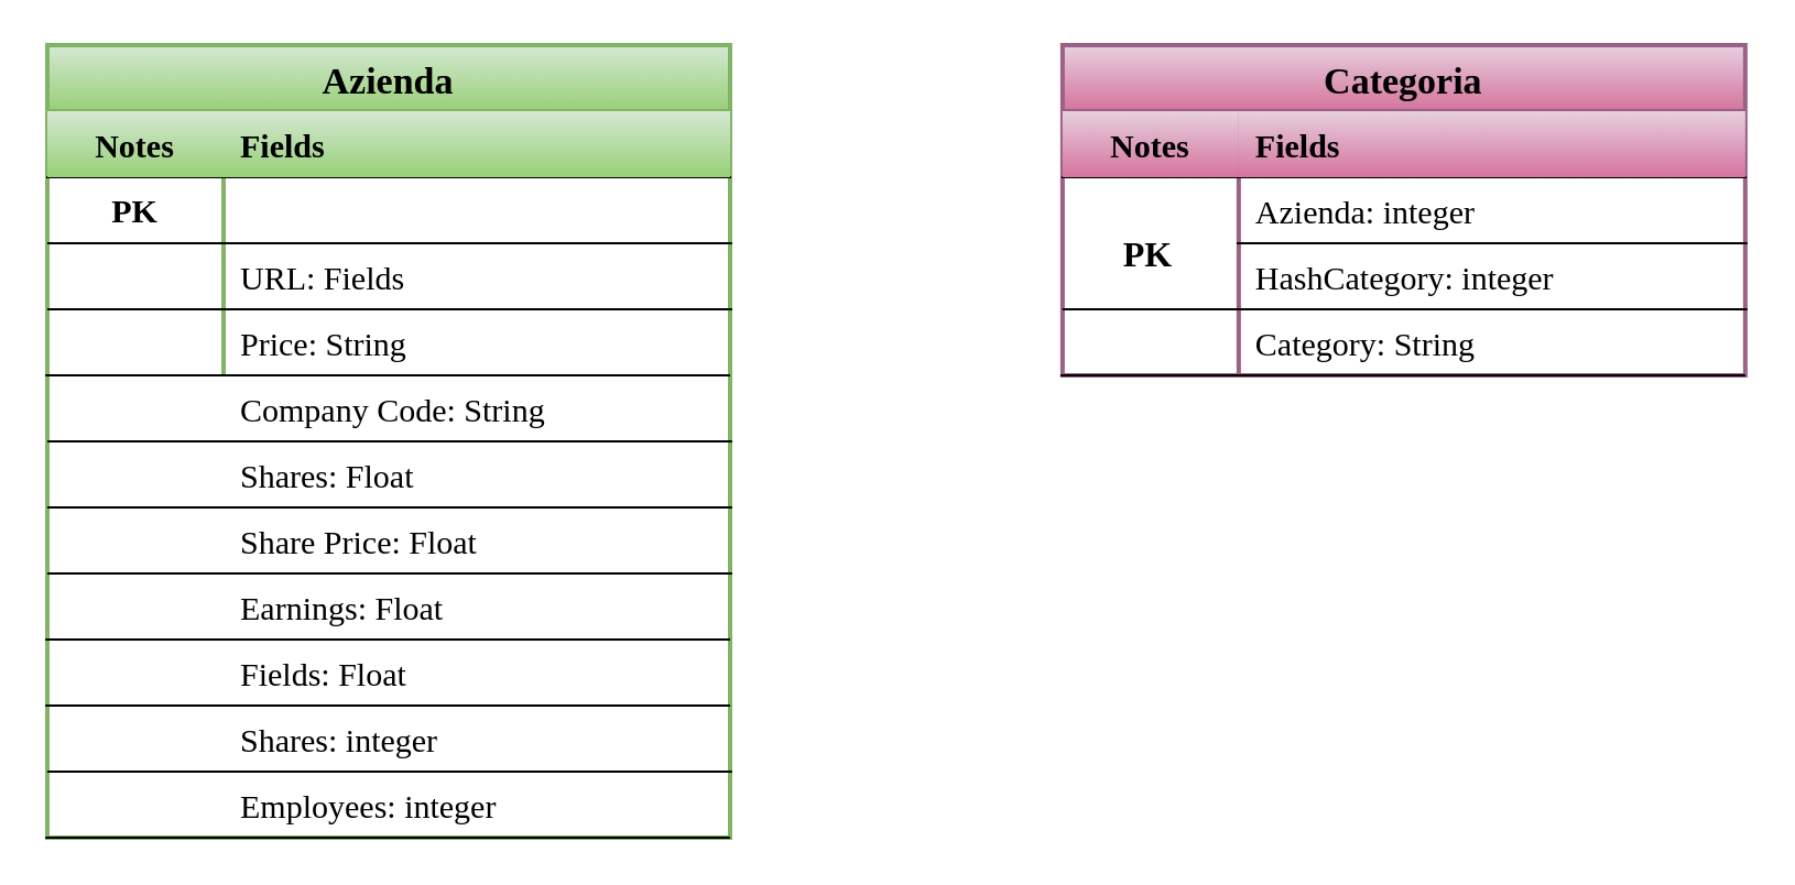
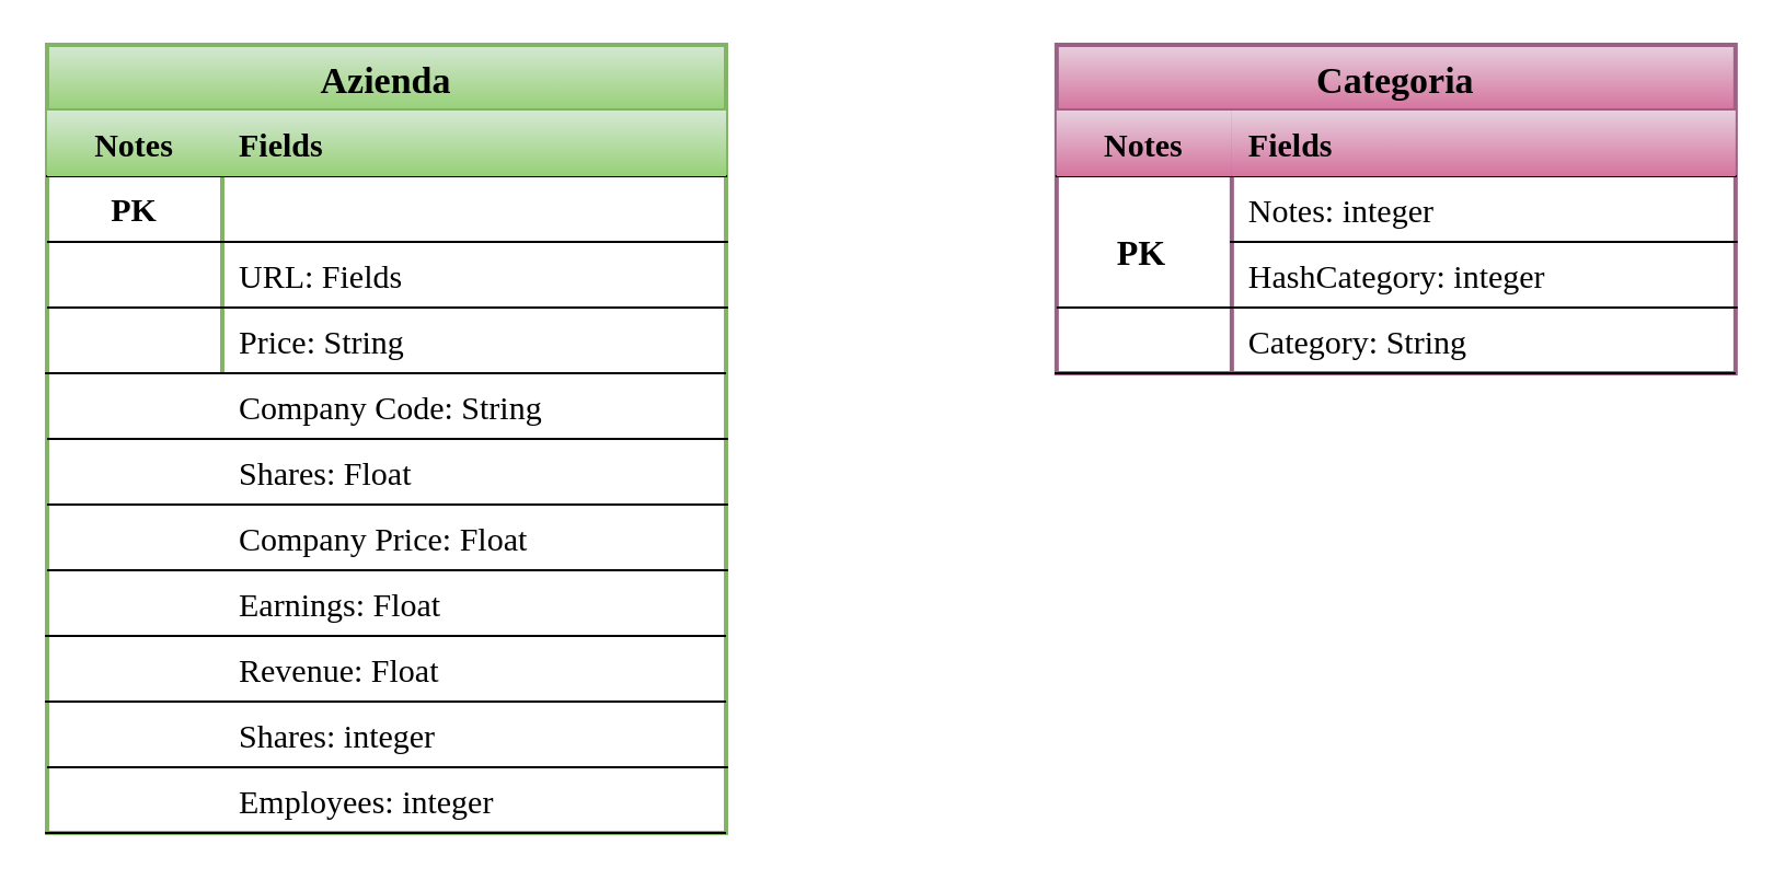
  <mxCell id="0" />
  <mxCell id="1" parent="0" />
  <mxCell id="2" value="Azienda" style="shape=table;startSize=30;container=1;collapsible=1;childLayout=tableLayout;fixedRows=1;rowLines=0;fontStyle=1;align=center;resizeLast=1;fontSize=17;strokeWidth=2;fillColor=#d5e8d4;gradientColor=#97d077;strokeColor=#82b366;fontFamily=Verdana;" parent="1" vertex="1"><mxGeometry x="21" y="20" width="310" height="360" as="geometry" /></mxCell>
  <mxCell id="3" value="" style="shape=partialRectangle;collapsible=0;dropTarget=0;pointerEvents=0;fillColor=none;top=0;left=0;bottom=1;right=0;points=[[0,0.5],[1,0.5]];portConstraint=eastwest;fontSize=15;fontFamily=Verdana;" parent="2" vertex="1"><mxGeometry y="30" width="310" height="30" as="geometry" /></mxCell>
  <mxCell id="4" value="Notes" style="shape=partialRectangle;connectable=0;fillColor=#d5e8d4;top=0;left=0;bottom=0;right=0;fontStyle=1;overflow=hidden;fontSize=15;strokeColor=#82b366;gradientColor=#97d077;fontFamily=Verdana;" parent="3" vertex="1"><mxGeometry width="80" height="30" as="geometry"><mxRectangle width="80" height="30" as="alternateBounds" /></mxGeometry></mxCell>
  <mxCell id="5" value="Fields" style="shape=partialRectangle;connectable=0;fillColor=#d5e8d4;top=0;left=0;bottom=0;right=0;align=left;spacingLeft=6;fontStyle=1;overflow=hidden;fontSize=15;strokeColor=#82b366;gradientColor=#97d077;fontFamily=Verdana;" parent="3" vertex="1"><mxGeometry x="80" width="230" height="30" as="geometry"><mxRectangle width="230" height="30" as="alternateBounds" /></mxGeometry></mxCell>
  <mxCell id="6" value="" style="shape=partialRectangle;collapsible=0;dropTarget=0;pointerEvents=0;fillColor=none;top=0;left=0;bottom=0;right=0;points=[[0,0.5],[1,0.5]];portConstraint=eastwest;fontSize=15;fontFamily=Verdana;" parent="2" vertex="1"><mxGeometry y="60" width="310" height="30" as="geometry" /></mxCell>
  <mxCell id="7" value="" style="shape=partialRectangle;connectable=0;fillColor=none;top=0;left=0;bottom=0;right=0;editable=1;overflow=hidden;fontSize=15;fontFamily=Verdana;" parent="6" vertex="1"><mxGeometry width="80" height="30" as="geometry"><mxRectangle width="80" height="30" as="alternateBounds" /></mxGeometry></mxCell>
  <mxCell id="8" value="" style="shape=partialRectangle;collapsible=0;dropTarget=0;pointerEvents=0;fillColor=none;top=0;left=0;bottom=0;right=0;points=[[0,0.5],[1,0.5]];portConstraint=eastwest;fontSize=15;fontFamily=Verdana;" parent="2" vertex="1"><mxGeometry y="90" width="310" height="30" as="geometry" /></mxCell>
  <mxCell id="9" value="" style="shape=partialRectangle;connectable=0;fillColor=none;top=0;left=0;bottom=0;right=0;editable=1;overflow=hidden;fontSize=15;fontFamily=Verdana;" parent="8" vertex="1"><mxGeometry width="80" height="30" as="geometry"><mxRectangle width="80" height="30" as="alternateBounds" /></mxGeometry></mxCell>
  <mxCell id="10" value="URL: Fields" style="shape=partialRectangle;connectable=0;fillColor=none;top=0;left=0;bottom=0;right=0;align=left;spacingLeft=6;overflow=hidden;fontSize=15;perimeterSpacing=0;strokeColor=#000000;fontFamily=Verdana;" parent="8" vertex="1"><mxGeometry x="80" width="230" height="30" as="geometry"><mxRectangle width="230" height="30" as="alternateBounds" /></mxGeometry></mxCell>
  <mxCell id="11" value="" style="shape=partialRectangle;collapsible=0;dropTarget=0;pointerEvents=0;fillColor=none;top=0;left=0;bottom=0;right=0;points=[[0,0.5],[1,0.5]];portConstraint=eastwest;fontSize=15;fontFamily=Verdana;" parent="2" vertex="1"><mxGeometry y="120" width="310" height="30" as="geometry" /></mxCell>
  <mxCell id="12" value="" style="shape=partialRectangle;connectable=0;fillColor=none;top=0;left=0;bottom=0;right=0;editable=1;overflow=hidden;fontSize=15;fontFamily=Verdana;" parent="11" vertex="1"><mxGeometry width="80" height="30" as="geometry"><mxRectangle width="80" height="30" as="alternateBounds" /></mxGeometry></mxCell>
  <mxCell id="13" value="Price: String" style="shape=partialRectangle;connectable=0;fillColor=none;top=0;left=0;bottom=0;right=0;align=left;spacingLeft=6;overflow=hidden;fontSize=15;fontFamily=Verdana;" parent="11" vertex="1"><mxGeometry x="80" width="230" height="30" as="geometry"><mxRectangle width="230" height="30" as="alternateBounds" /></mxGeometry></mxCell>
  <mxCell id="14" value="" style="shape=partialRectangle;collapsible=0;dropTarget=0;pointerEvents=0;fillColor=none;top=0;left=0;bottom=0;right=0;points=[[0,0.5],[1,0.5]];portConstraint=eastwest;fontSize=15;perimeterSpacing=0;strokeColor=#000000;fontStyle=1;fontFamily=Verdana;" parent="1" vertex="1"><mxGeometry x="21" y="170" width="310" height="30" as="geometry" /></mxCell>
  <mxCell id="15" value="Company Code: String" style="shape=partialRectangle;connectable=0;fillColor=none;top=0;left=0;bottom=0;right=0;align=left;spacingLeft=6;overflow=hidden;fontSize=15;fontFamily=Verdana;" parent="14" vertex="1"><mxGeometry x="80" width="230" height="30" as="geometry"><mxRectangle width="230" height="30" as="alternateBounds" /></mxGeometry></mxCell>
  <mxCell id="16" value="" style="shape=partialRectangle;collapsible=0;dropTarget=0;pointerEvents=0;fillColor=none;top=0;left=0;bottom=0;right=0;points=[[0,0.5],[1,0.5]];portConstraint=eastwest;fontSize=15;fontFamily=Verdana;" parent="1" vertex="1"><mxGeometry x="21" y="200" width="310" height="30" as="geometry" /></mxCell>
  <mxCell id="17" value="" style="shape=partialRectangle;connectable=0;fillColor=none;top=0;left=0;bottom=0;right=0;editable=1;overflow=hidden;fontSize=15;fontFamily=Verdana;" parent="16" vertex="1"><mxGeometry width="80" height="30" as="geometry"><mxRectangle width="80" height="30" as="alternateBounds" /></mxGeometry></mxCell>
  <mxCell id="18" value="" style="shape=partialRectangle;connectable=0;fillColor=none;top=0;left=0;bottom=0;right=0;align=left;spacingLeft=6;overflow=hidden;fontSize=15;fontFamily=Verdana;" parent="16" vertex="1"><mxGeometry x="80" width="230" height="30" as="geometry"><mxRectangle width="230" height="30" as="alternateBounds" /></mxGeometry></mxCell>
  <mxCell id="19" value="PK" style="text;html=1;strokeColor=none;fillColor=none;align=center;verticalAlign=middle;whiteSpace=wrap;rounded=0;fontSize=15;fontStyle=1;fontFamily=Verdana;" parent="1" vertex="1"><mxGeometry x="21" y="80" width="80" height="30" as="geometry" /></mxCell>
  <mxCell id="20" value="" style="shape=partialRectangle;collapsible=0;dropTarget=0;pointerEvents=0;fillColor=none;top=0;left=0;bottom=0;right=0;points=[[0,0.5],[1,0.5]];portConstraint=eastwest;fontSize=15;perimeterSpacing=0;strokeColor=#000000;fontFamily=Verdana;" parent="1" vertex="1"><mxGeometry x="21" y="200" width="310" height="30" as="geometry" /></mxCell>
  <mxCell id="21" value="" style="shape=partialRectangle;connectable=0;fillColor=none;top=0;left=0;bottom=0;right=0;editable=1;overflow=hidden;fontSize=15;fontFamily=Verdana;" parent="20" vertex="1"><mxGeometry width="80" height="30" as="geometry"><mxRectangle width="80" height="30" as="alternateBounds" /></mxGeometry></mxCell>
  <mxCell id="22" value="Shares: Float" style="shape=partialRectangle;connectable=0;fillColor=none;top=0;left=0;bottom=0;right=0;align=left;spacingLeft=6;overflow=hidden;fontSize=15;fontFamily=Verdana;" parent="20" vertex="1"><mxGeometry x="80" width="230" height="30" as="geometry"><mxRectangle width="230" height="30" as="alternateBounds" /></mxGeometry></mxCell>
  <mxCell id="23" value="" style="shape=partialRectangle;collapsible=0;dropTarget=0;pointerEvents=0;fillColor=none;top=0;left=0;bottom=0;right=0;points=[[0,0.5],[1,0.5]];portConstraint=eastwest;fontSize=15;fontFamily=Verdana;" parent="1" vertex="1"><mxGeometry x="21" y="230" width="310" height="30" as="geometry" /></mxCell>
  <mxCell id="24" value="" style="shape=partialRectangle;connectable=0;fillColor=none;top=0;left=0;bottom=0;right=0;editable=1;overflow=hidden;fontSize=15;fontFamily=Verdana;" parent="23" vertex="1"><mxGeometry width="80" height="30" as="geometry"><mxRectangle width="80" height="30" as="alternateBounds" /></mxGeometry></mxCell>
- <mxCell id="25" value="Share Price: Float" style="shape=partialRectangle;connectable=0;fillColor=none;top=0;left=0;bottom=0;right=0;align=left;spacingLeft=6;overflow=hidden;fontSize=15;fontFamily=Verdana;" parent="23" vertex="1"><mxGeometry x="80" width="230" height="30" as="geometry"><mxRectangle width="230" height="30" as="alternateBounds" /></mxGeometry></mxCell>
+ <mxCell id="25" value="Company Price: Float" style="shape=partialRectangle;connectable=0;fillColor=none;top=0;left=0;bottom=0;right=0;align=left;spacingLeft=6;overflow=hidden;fontSize=15;fontFamily=Verdana;" parent="23" vertex="1"><mxGeometry x="80" width="230" height="30" as="geometry"><mxRectangle width="230" height="30" as="alternateBounds" /></mxGeometry></mxCell>
  <mxCell id="26" value="" style="shape=partialRectangle;collapsible=0;dropTarget=0;pointerEvents=0;fillColor=none;top=0;left=0;bottom=0;right=0;points=[[0,0.5],[1,0.5]];portConstraint=eastwest;fontSize=15;fontFamily=Verdana;" parent="1" vertex="1"><mxGeometry x="21" y="260" width="310" height="30" as="geometry" /></mxCell>
  <mxCell id="27" value="" style="shape=partialRectangle;connectable=0;fillColor=none;top=0;left=0;bottom=0;right=0;editable=1;overflow=hidden;fontSize=15;fontFamily=Verdana;" parent="26" vertex="1"><mxGeometry width="80" height="30" as="geometry"><mxRectangle width="80" height="30" as="alternateBounds" /></mxGeometry></mxCell>
  <mxCell id="28" value="Earnings: Float" style="shape=partialRectangle;connectable=0;fillColor=none;top=0;left=0;bottom=0;right=0;align=left;spacingLeft=6;overflow=hidden;fontSize=15;fontFamily=Verdana;" parent="26" vertex="1"><mxGeometry x="80" width="230" height="30" as="geometry"><mxRectangle width="230" height="30" as="alternateBounds" /></mxGeometry></mxCell>
- <mxCell id="29" value="Fields: Float" style="shape=partialRectangle;connectable=0;fillColor=none;top=0;left=0;bottom=0;right=0;align=left;spacingLeft=6;overflow=hidden;fontSize=15;fontFamily=Verdana;" parent="1" vertex="1"><mxGeometry x="101" y="290" width="230" height="30" as="geometry"><mxRectangle width="230" height="30" as="alternateBounds" /></mxGeometry></mxCell>
+ <mxCell id="29" value="Revenue: Float" style="shape=partialRectangle;connectable=0;fillColor=none;top=0;left=0;bottom=0;right=0;align=left;spacingLeft=6;overflow=hidden;fontSize=15;fontFamily=Verdana;" parent="1" vertex="1"><mxGeometry x="101" y="290" width="230" height="30" as="geometry"><mxRectangle width="230" height="30" as="alternateBounds" /></mxGeometry></mxCell>
  <mxCell id="30" value="Shares: integer" style="shape=partialRectangle;connectable=0;fillColor=none;top=0;left=0;bottom=0;right=0;align=left;spacingLeft=6;overflow=hidden;fontSize=15;fontFamily=Verdana;" parent="1" vertex="1"><mxGeometry x="101" y="320" width="230" height="30" as="geometry"><mxRectangle width="230" height="30" as="alternateBounds" /></mxGeometry></mxCell>
  <mxCell id="31" value="Employees: integer" style="shape=partialRectangle;connectable=0;fillColor=none;top=0;left=0;bottom=0;right=0;align=left;spacingLeft=6;overflow=hidden;fontSize=15;fontFamily=Verdana;" parent="1" vertex="1"><mxGeometry x="101" y="350" width="230" height="30" as="geometry"><mxRectangle width="230" height="30" as="alternateBounds" /></mxGeometry></mxCell>
  <mxCell id="32" value="" style="endArrow=none;html=1;rounded=0;fontSize=15;entryX=1.003;entryY=1;entryDx=0;entryDy=0;entryPerimeter=0;exitX=0;exitY=1;exitDx=0;exitDy=0;strokeWidth=1;fontFamily=Verdana;" parent="1" source="19" target="6" edge="1"><mxGeometry width="50" height="50" relative="1" as="geometry"><mxPoint x="561" y="390" as="sourcePoint" /><mxPoint x="611" y="340" as="targetPoint" /><Array as="points" /></mxGeometry></mxCell>
  <mxCell id="33" value="" style="endArrow=none;html=1;rounded=0;fontSize=15;entryX=1.003;entryY=1;entryDx=0;entryDy=0;entryPerimeter=0;exitX=0;exitY=1;exitDx=0;exitDy=0;strokeWidth=1;fontFamily=Verdana;" parent="1" edge="1"><mxGeometry width="50" height="50" relative="1" as="geometry"><mxPoint x="21" y="140" as="sourcePoint" /><mxPoint x="331.93" y="140" as="targetPoint" /><Array as="points" /></mxGeometry></mxCell>
  <mxCell id="34" value="" style="endArrow=none;html=1;rounded=0;fontSize=15;entryX=1.003;entryY=1;entryDx=0;entryDy=0;entryPerimeter=0;exitX=0;exitY=1;exitDx=0;exitDy=0;strokeWidth=1;fontFamily=Verdana;" parent="1" edge="1"><mxGeometry width="50" height="50" relative="1" as="geometry"><mxPoint x="20.07" y="170" as="sourcePoint" /><mxPoint x="331" y="170" as="targetPoint" /><Array as="points" /></mxGeometry></mxCell>
  <mxCell id="35" value="" style="endArrow=none;html=1;rounded=0;fontSize=15;entryX=1.003;entryY=1;entryDx=0;entryDy=0;entryPerimeter=0;exitX=0;exitY=1;exitDx=0;exitDy=0;strokeWidth=1;fontFamily=Verdana;" parent="1" edge="1"><mxGeometry width="50" height="50" relative="1" as="geometry"><mxPoint x="21" y="200" as="sourcePoint" /><mxPoint x="331.93" y="200" as="targetPoint" /><Array as="points" /></mxGeometry></mxCell>
  <mxCell id="36" value="" style="endArrow=none;html=1;rounded=0;fontSize=15;entryX=1.003;entryY=1;entryDx=0;entryDy=0;entryPerimeter=0;exitX=0;exitY=1;exitDx=0;exitDy=0;strokeWidth=1;fontFamily=Verdana;" parent="1" edge="1"><mxGeometry width="50" height="50" relative="1" as="geometry"><mxPoint x="21" y="230" as="sourcePoint" /><mxPoint x="331.93" y="230" as="targetPoint" /><Array as="points" /></mxGeometry></mxCell>
  <mxCell id="37" value="" style="endArrow=none;html=1;rounded=0;fontSize=15;entryX=1.003;entryY=1;entryDx=0;entryDy=0;entryPerimeter=0;exitX=0;exitY=1;exitDx=0;exitDy=0;strokeWidth=1;fontFamily=Verdana;" parent="1" edge="1"><mxGeometry width="50" height="50" relative="1" as="geometry"><mxPoint x="21" y="260" as="sourcePoint" /><mxPoint x="331.93" y="260" as="targetPoint" /><Array as="points" /></mxGeometry></mxCell>
  <mxCell id="38" value="" style="endArrow=none;html=1;rounded=0;fontSize=15;entryX=1.003;entryY=1;entryDx=0;entryDy=0;entryPerimeter=0;exitX=0;exitY=1;exitDx=0;exitDy=0;strokeWidth=1;fontFamily=Verdana;" parent="1" edge="1"><mxGeometry width="50" height="50" relative="1" as="geometry"><mxPoint x="20.07" y="290" as="sourcePoint" /><mxPoint x="331" y="290" as="targetPoint" /><Array as="points" /></mxGeometry></mxCell>
  <mxCell id="39" value="" style="endArrow=none;html=1;rounded=0;fontSize=15;entryX=1.003;entryY=1;entryDx=0;entryDy=0;entryPerimeter=0;exitX=0;exitY=1;exitDx=0;exitDy=0;strokeWidth=1;fontFamily=Verdana;" parent="1" edge="1"><mxGeometry width="50" height="50" relative="1" as="geometry"><mxPoint x="20.07" y="320" as="sourcePoint" /><mxPoint x="331" y="320" as="targetPoint" /><Array as="points" /></mxGeometry></mxCell>
  <mxCell id="40" value="" style="endArrow=none;html=1;rounded=0;fontSize=15;entryX=1.003;entryY=1;entryDx=0;entryDy=0;entryPerimeter=0;exitX=0;exitY=1;exitDx=0;exitDy=0;strokeWidth=1;fontFamily=Verdana;" parent="1" edge="1"><mxGeometry width="50" height="50" relative="1" as="geometry"><mxPoint x="21" y="350" as="sourcePoint" /><mxPoint x="331.93" y="350" as="targetPoint" /><Array as="points" /></mxGeometry></mxCell>
  <mxCell id="41" value="" style="endArrow=none;html=1;rounded=0;fontSize=15;entryX=1.003;entryY=1;entryDx=0;entryDy=0;entryPerimeter=0;exitX=0;exitY=1;exitDx=0;exitDy=0;fontFamily=Verdana;" parent="1" edge="1"><mxGeometry width="50" height="50" relative="1" as="geometry"><mxPoint x="20.07" y="380" as="sourcePoint" /><mxPoint x="331" y="380" as="targetPoint" /><Array as="points" /></mxGeometry></mxCell>
  <mxCell id="42" value="Categoria" style="shape=table;startSize=30;container=1;collapsible=1;childLayout=tableLayout;fixedRows=1;rowLines=0;fontStyle=1;align=center;resizeLast=1;fontSize=17;strokeWidth=2;fillColor=#e6d0de;strokeColor=#996185;fontFamily=Verdana;gradientColor=#d5739d;" parent="1" vertex="1"><mxGeometry x="481.93" y="20" width="310" height="150" as="geometry" /></mxCell>
  <mxCell id="43" value="" style="shape=partialRectangle;collapsible=0;dropTarget=0;pointerEvents=0;fillColor=none;top=0;left=0;bottom=1;right=0;points=[[0,0.5],[1,0.5]];portConstraint=eastwest;fontSize=15;fontFamily=Verdana;" parent="42" vertex="1"><mxGeometry y="30" width="310" height="30" as="geometry" /></mxCell>
  <mxCell id="44" value="Notes" style="shape=partialRectangle;connectable=0;fillColor=#e6d0de;top=0;left=0;bottom=0;right=0;fontStyle=1;overflow=hidden;fontSize=15;strokeColor=#996185;gradientColor=#d5739d;fontFamily=Verdana;" parent="43" vertex="1"><mxGeometry width="80" height="30" as="geometry"><mxRectangle width="80" height="30" as="alternateBounds" /></mxGeometry></mxCell>
  <mxCell id="45" value="Fields" style="shape=partialRectangle;connectable=0;fillColor=#e6d0de;top=0;left=0;bottom=0;right=0;align=left;spacingLeft=6;fontStyle=1;overflow=hidden;fontSize=15;strokeColor=#996185;gradientColor=#d5739d;fontFamily=Verdana;" parent="43" vertex="1"><mxGeometry x="80" width="230" height="30" as="geometry"><mxRectangle width="230" height="30" as="alternateBounds" /></mxGeometry></mxCell>
  <mxCell id="46" value="" style="shape=partialRectangle;collapsible=0;dropTarget=0;pointerEvents=0;fillColor=none;top=0;left=0;bottom=0;right=0;points=[[0,0.5],[1,0.5]];portConstraint=eastwest;fontSize=15;fontFamily=Verdana;" parent="42" vertex="1"><mxGeometry y="60" width="310" height="30" as="geometry" /></mxCell>
  <mxCell id="47" value="" style="shape=partialRectangle;connectable=0;fillColor=none;top=0;left=0;bottom=0;right=0;editable=1;overflow=hidden;fontSize=15;fontFamily=Verdana;" parent="46" vertex="1"><mxGeometry width="80" height="30" as="geometry"><mxRectangle width="80" height="30" as="alternateBounds" /></mxGeometry></mxCell>
- <mxCell id="48" value="Azienda: integer" style="shape=partialRectangle;connectable=0;fillColor=none;top=0;left=0;bottom=0;right=0;align=left;spacingLeft=6;overflow=hidden;fontSize=15;fontStyle=0;fontFamily=Verdana;" parent="46" vertex="1"><mxGeometry x="80" width="230" height="30" as="geometry"><mxRectangle width="230" height="30" as="alternateBounds" /></mxGeometry></mxCell>
+ <mxCell id="48" value="Notes: integer" style="shape=partialRectangle;connectable=0;fillColor=none;top=0;left=0;bottom=0;right=0;align=left;spacingLeft=6;overflow=hidden;fontSize=15;fontStyle=0;fontFamily=Verdana;" parent="46" vertex="1"><mxGeometry x="80" width="230" height="30" as="geometry"><mxRectangle width="230" height="30" as="alternateBounds" /></mxGeometry></mxCell>
  <mxCell id="49" value="" style="shape=partialRectangle;collapsible=0;dropTarget=0;pointerEvents=0;fillColor=none;top=0;left=0;bottom=0;right=0;points=[[0,0.5],[1,0.5]];portConstraint=eastwest;fontSize=15;fontFamily=Verdana;" parent="42" vertex="1"><mxGeometry y="90" width="310" height="30" as="geometry" /></mxCell>
  <mxCell id="50" value="" style="shape=partialRectangle;connectable=0;fillColor=none;top=0;left=0;bottom=0;right=0;editable=1;overflow=hidden;fontSize=15;fontFamily=Verdana;fontStyle=1" parent="49" vertex="1"><mxGeometry width="80" height="30" as="geometry"><mxRectangle width="80" height="30" as="alternateBounds" /></mxGeometry></mxCell>
  <mxCell id="51" value="HashCategory: integer" style="shape=partialRectangle;connectable=0;fillColor=none;top=0;left=0;bottom=0;right=0;align=left;spacingLeft=6;overflow=hidden;fontSize=15;perimeterSpacing=0;strokeColor=#000000;fontFamily=Verdana;" parent="49" vertex="1"><mxGeometry x="80" width="230" height="30" as="geometry"><mxRectangle width="230" height="30" as="alternateBounds" /></mxGeometry></mxCell>
  <mxCell id="52" value="" style="shape=partialRectangle;collapsible=0;dropTarget=0;pointerEvents=0;fillColor=none;top=0;left=0;bottom=0;right=0;points=[[0,0.5],[1,0.5]];portConstraint=eastwest;fontSize=15;fontFamily=Verdana;" parent="42" vertex="1"><mxGeometry y="120" width="310" height="30" as="geometry" /></mxCell>
  <mxCell id="53" value="" style="shape=partialRectangle;connectable=0;fillColor=none;top=0;left=0;bottom=0;right=0;editable=1;overflow=hidden;fontSize=15;fontFamily=Verdana;" parent="52" vertex="1"><mxGeometry width="80" height="30" as="geometry"><mxRectangle width="80" height="30" as="alternateBounds" /></mxGeometry></mxCell>
  <mxCell id="54" value="Category: String" style="shape=partialRectangle;connectable=0;fillColor=none;top=0;left=0;bottom=0;right=0;align=left;spacingLeft=6;overflow=hidden;fontSize=15;fontFamily=Verdana;" parent="52" vertex="1"><mxGeometry x="80" width="230" height="30" as="geometry"><mxRectangle width="230" height="30" as="alternateBounds" /></mxGeometry></mxCell>
  <mxCell id="55" value="" style="shape=partialRectangle;collapsible=0;dropTarget=0;pointerEvents=0;fillColor=none;top=0;left=0;bottom=0;right=0;points=[[0,0.5],[1,0.5]];portConstraint=eastwest;fontSize=15;fontFamily=Verdana;" parent="1" vertex="1"><mxGeometry x="481.93" y="170" width="310" height="30" as="geometry" /></mxCell>
  <mxCell id="56" value="" style="shape=partialRectangle;connectable=0;fillColor=none;top=0;left=0;bottom=0;right=0;editable=1;overflow=hidden;fontSize=15;fontFamily=Verdana;" parent="55" vertex="1"><mxGeometry width="80" height="30" as="geometry"><mxRectangle width="80" height="30" as="alternateBounds" /></mxGeometry></mxCell>
  <mxCell id="57" value="" style="shape=partialRectangle;connectable=0;fillColor=none;top=0;left=0;bottom=0;right=0;align=left;spacingLeft=6;overflow=hidden;fontSize=15;fontFamily=Verdana;" parent="55" vertex="1"><mxGeometry x="80" width="230" height="30" as="geometry"><mxRectangle width="230" height="30" as="alternateBounds" /></mxGeometry></mxCell>
  <mxCell id="58" value="" style="endArrow=none;html=1;rounded=0;fontSize=15;entryX=1.003;entryY=1;entryDx=0;entryDy=0;entryPerimeter=0;strokeWidth=1;fontFamily=Verdana;" parent="1" target="46" edge="1"><mxGeometry width="50" height="50" relative="1" as="geometry"><mxPoint x="561" y="110" as="sourcePoint" /><mxPoint x="1071.93" y="340" as="targetPoint" /><Array as="points" /></mxGeometry></mxCell>
  <mxCell id="59" value="" style="endArrow=none;html=1;rounded=0;fontSize=15;entryX=1.003;entryY=1;entryDx=0;entryDy=0;entryPerimeter=0;exitX=0;exitY=1;exitDx=0;exitDy=0;strokeWidth=1;fontFamily=Verdana;" parent="1" edge="1"><mxGeometry width="50" height="50" relative="1" as="geometry"><mxPoint x="481.93" y="140" as="sourcePoint" /><mxPoint x="792.86" y="140" as="targetPoint" /><Array as="points" /></mxGeometry></mxCell>
  <mxCell id="60" value="" style="endArrow=none;html=1;rounded=0;fontSize=15;entryX=1.003;entryY=1;entryDx=0;entryDy=0;entryPerimeter=0;exitX=0;exitY=1;exitDx=0;exitDy=0;strokeWidth=1;fontFamily=Verdana;" parent="1" edge="1"><mxGeometry width="50" height="50" relative="1" as="geometry"><mxPoint x="481" y="170" as="sourcePoint" /><mxPoint x="791.93" y="170" as="targetPoint" /><Array as="points" /></mxGeometry></mxCell>
  <mxCell id="61" value="PK" style="text;html=1;strokeColor=none;fillColor=none;align=center;verticalAlign=middle;whiteSpace=wrap;rounded=0;fontFamily=Verdana;fontSize=16;fontStyle=1" vertex="1" parent="1"><mxGeometry x="491" y="100" width="60" height="30" as="geometry" /></mxCell>
